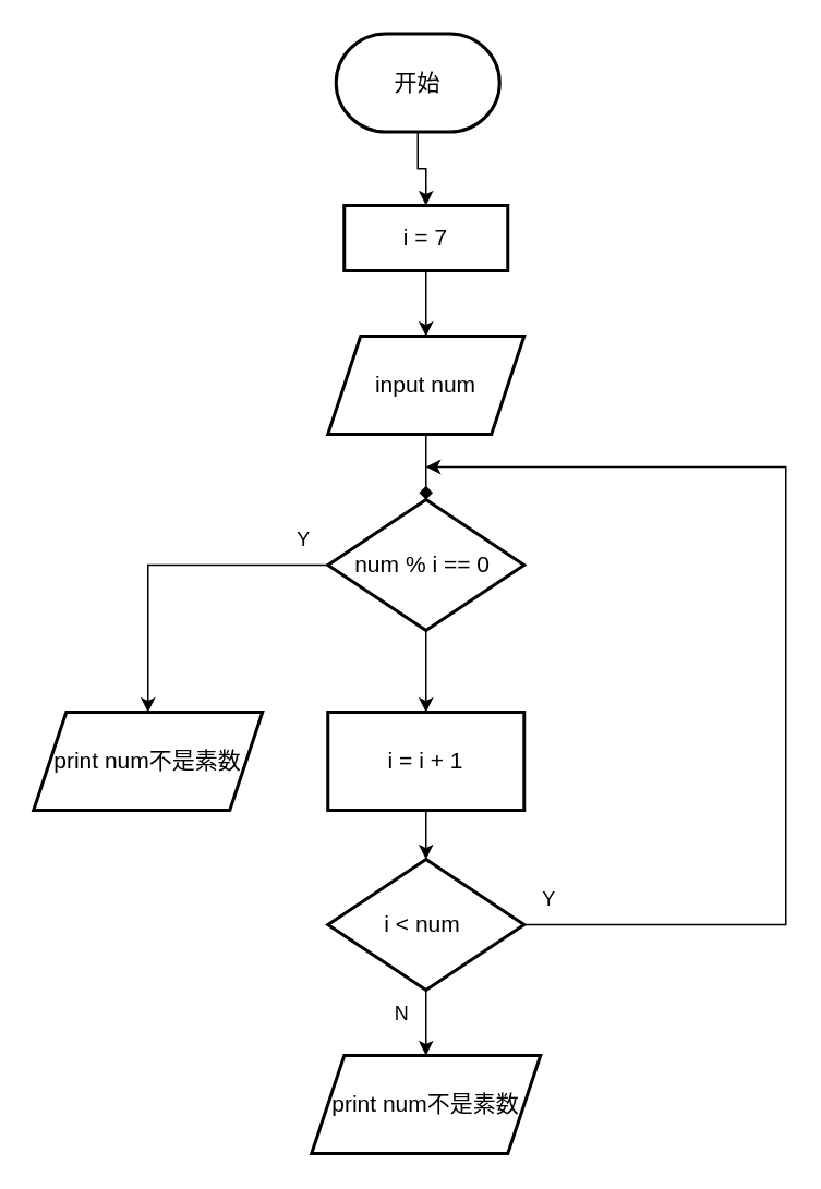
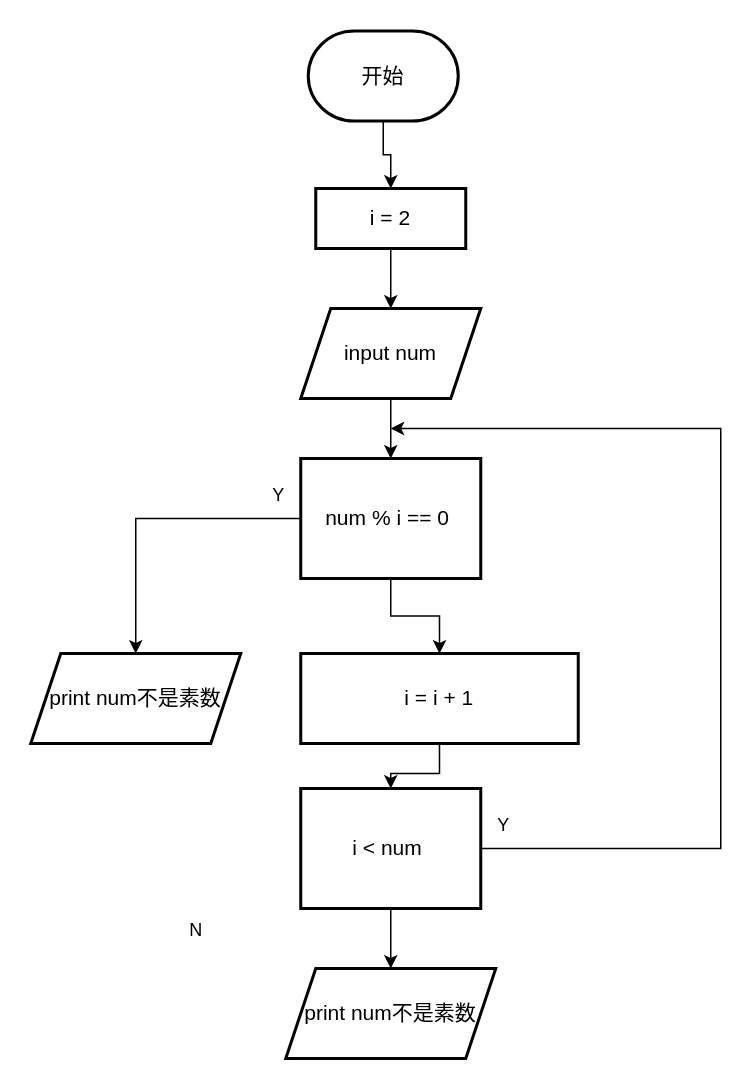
  <mxCell id="0" />
  <mxCell id="1" parent="0" />
  <mxCell id="2" value="" style="edgeStyle=orthogonalEdgeStyle;rounded=0;orthogonalLoop=1;jettySize=auto;html=1;" edge="1" parent="1" source="3" target="10"><mxGeometry relative="1" as="geometry" /></mxCell>
  <mxCell id="3" value="开始" style="strokeWidth=2;html=1;shape=mxgraph.flowchart.terminator;whiteSpace=wrap;fontSize=14;" vertex="1" parent="1"><mxGeometry x="205" y="20" width="100" height="60" as="geometry" /></mxCell>
- <mxCell id="4" value="" style="edgeStyle=orthogonalEdgeStyle;rounded=0;orthogonalLoop=1;jettySize=auto;html=1;endArrow=diamond;" edge="1" parent="1" source="5" target="8"><mxGeometry relative="1" as="geometry" /></mxCell>
+ <mxCell id="4" value="" style="edgeStyle=orthogonalEdgeStyle;rounded=0;orthogonalLoop=1;jettySize=auto;html=1;" edge="1" parent="1" source="5" target="8"><mxGeometry relative="1" as="geometry" /></mxCell>
  <mxCell id="5" value="input num" style="shape=parallelogram;perimeter=parallelogramPerimeter;whiteSpace=wrap;html=1;fixedSize=1;strokeWidth=2;fontSize=14;" vertex="1" parent="1"><mxGeometry x="200" y="205" width="120" height="60" as="geometry" /></mxCell>
  <mxCell id="6" value="" style="edgeStyle=orthogonalEdgeStyle;rounded=0;orthogonalLoop=1;jettySize=auto;html=1;" edge="1" parent="1" source="8" target="13"><mxGeometry relative="1" as="geometry" /></mxCell>
  <mxCell id="7" value="" style="edgeStyle=orthogonalEdgeStyle;rounded=0;orthogonalLoop=1;jettySize=auto;html=1;" edge="1" parent="1" source="8" target="14"><mxGeometry relative="1" as="geometry" /></mxCell>
- <mxCell id="8" value="num % i == 0&amp;nbsp;" style="rhombus;whiteSpace=wrap;html=1;fontSize=14;strokeWidth=2;" vertex="1" parent="1"><mxGeometry x="200" y="305" width="120" height="80" as="geometry" /></mxCell>
+ <mxCell id="8" value="num % i == 0&amp;nbsp;" style="whiteSpace=wrap;html=1;fontSize=14;strokeWidth=2;rounded=0;" vertex="1" parent="1"><mxGeometry x="200" y="305" width="120" height="80" as="geometry" /></mxCell>
  <mxCell id="9" value="" style="edgeStyle=orthogonalEdgeStyle;rounded=0;orthogonalLoop=1;jettySize=auto;html=1;" edge="1" parent="1" source="10" target="5"><mxGeometry relative="1" as="geometry" /></mxCell>
- <mxCell id="10" value="i = 7" style="whiteSpace=wrap;html=1;fontSize=14;strokeWidth=2;" vertex="1" parent="1"><mxGeometry x="210" y="125" width="100" height="40" as="geometry" /></mxCell>
+ <mxCell id="10" value="i = 2" style="whiteSpace=wrap;html=1;fontSize=14;strokeWidth=2;" vertex="1" parent="1"><mxGeometry x="210" y="125" width="100" height="40" as="geometry" /></mxCell>
  <mxCell id="11" style="edgeStyle=orthogonalEdgeStyle;rounded=0;orthogonalLoop=1;jettySize=auto;html=1;exitX=1;exitY=0.5;exitDx=0;exitDy=0;" edge="1" parent="1" source="18"><mxGeometry relative="1" as="geometry"><mxPoint x="260" y="285" as="targetPoint" /><Array as="points"><mxPoint x="480" y="565" /><mxPoint x="480" y="285" /></Array></mxGeometry></mxCell>
  <mxCell id="12" value="" style="edgeStyle=orthogonalEdgeStyle;rounded=0;orthogonalLoop=1;jettySize=auto;html=1;" edge="1" parent="1" source="13" target="18"><mxGeometry relative="1" as="geometry" /></mxCell>
- <mxCell id="13" value="i = i + 1" style="whiteSpace=wrap;html=1;fontSize=14;strokeWidth=2;" vertex="1" parent="1"><mxGeometry x="200" y="435" width="120" height="60" as="geometry" /></mxCell>
+ <mxCell id="13" value="i = i + 1" style="whiteSpace=wrap;html=1;fontSize=14;strokeWidth=2;" vertex="1" parent="1"><mxGeometry x="200" y="435" width="185" height="60" as="geometry" /></mxCell>
  <mxCell id="14" value="print num不是素数" style="shape=parallelogram;perimeter=parallelogramPerimeter;whiteSpace=wrap;html=1;fixedSize=1;fontSize=14;strokeWidth=2;" vertex="1" parent="1"><mxGeometry x="20" y="435" width="140" height="60" as="geometry" /></mxCell>
  <mxCell id="15" value="Y" style="text;html=1;align=center;verticalAlign=middle;resizable=0;points=[];autosize=1;strokeColor=none;fillColor=none;" vertex="1" parent="1"><mxGeometry x="170" y="315" width="30" height="30" as="geometry" /></mxCell>
- <mxCell id="16" value="N" style="text;html=1;align=center;verticalAlign=middle;resizable=0;points=[];autosize=1;strokeColor=none;fillColor=none;" vertex="1" parent="1"><mxGeometry x="230" y="605" width="30" height="30" as="geometry" /></mxCell>
+ <mxCell id="16" value="N" style="text;html=1;align=center;verticalAlign=middle;resizable=0;points=[];autosize=1;strokeColor=none;fillColor=none;" vertex="1" parent="1"><mxGeometry x="115" y="605" width="30" height="30" as="geometry" /></mxCell>
  <mxCell id="17" value="" style="edgeStyle=orthogonalEdgeStyle;rounded=0;orthogonalLoop=1;jettySize=auto;html=1;" edge="1" parent="1" source="18" target="19"><mxGeometry relative="1" as="geometry" /></mxCell>
- <mxCell id="18" value="i &amp;lt; num&amp;nbsp;" style="rhombus;whiteSpace=wrap;html=1;fontSize=14;strokeWidth=2;" vertex="1" parent="1"><mxGeometry x="200" y="525" width="120" height="80" as="geometry" /></mxCell>
+ <mxCell id="18" value="i &amp;lt; num&amp;nbsp;" style="whiteSpace=wrap;html=1;fontSize=14;strokeWidth=2;rounded=0;" vertex="1" parent="1"><mxGeometry x="200" y="525" width="120" height="80" as="geometry" /></mxCell>
  <mxCell id="19" value="print num不是素数" style="shape=parallelogram;perimeter=parallelogramPerimeter;whiteSpace=wrap;html=1;fixedSize=1;fontSize=14;strokeWidth=2;" vertex="1" parent="1"><mxGeometry x="190" y="645" width="140" height="60" as="geometry" /></mxCell>
  <mxCell id="20" value="Y" style="text;html=1;align=center;verticalAlign=middle;resizable=0;points=[];autosize=1;strokeColor=none;fillColor=none;" vertex="1" parent="1"><mxGeometry x="320" y="535" width="30" height="30" as="geometry" /></mxCell>
